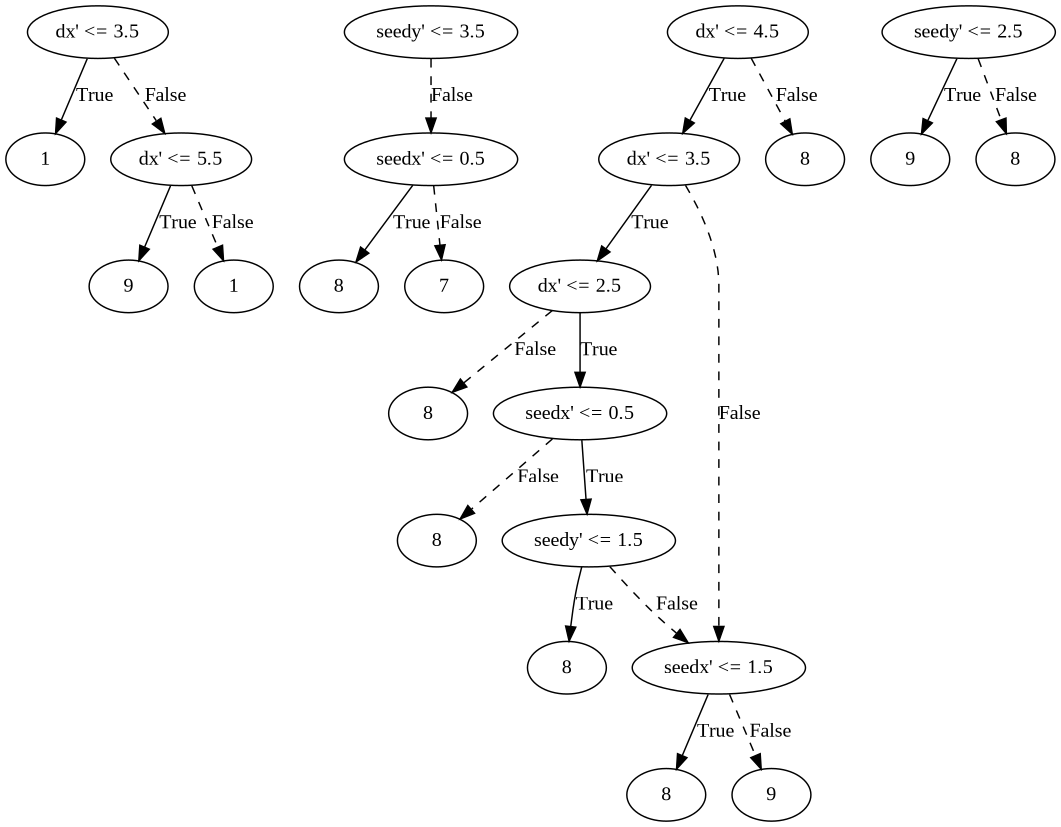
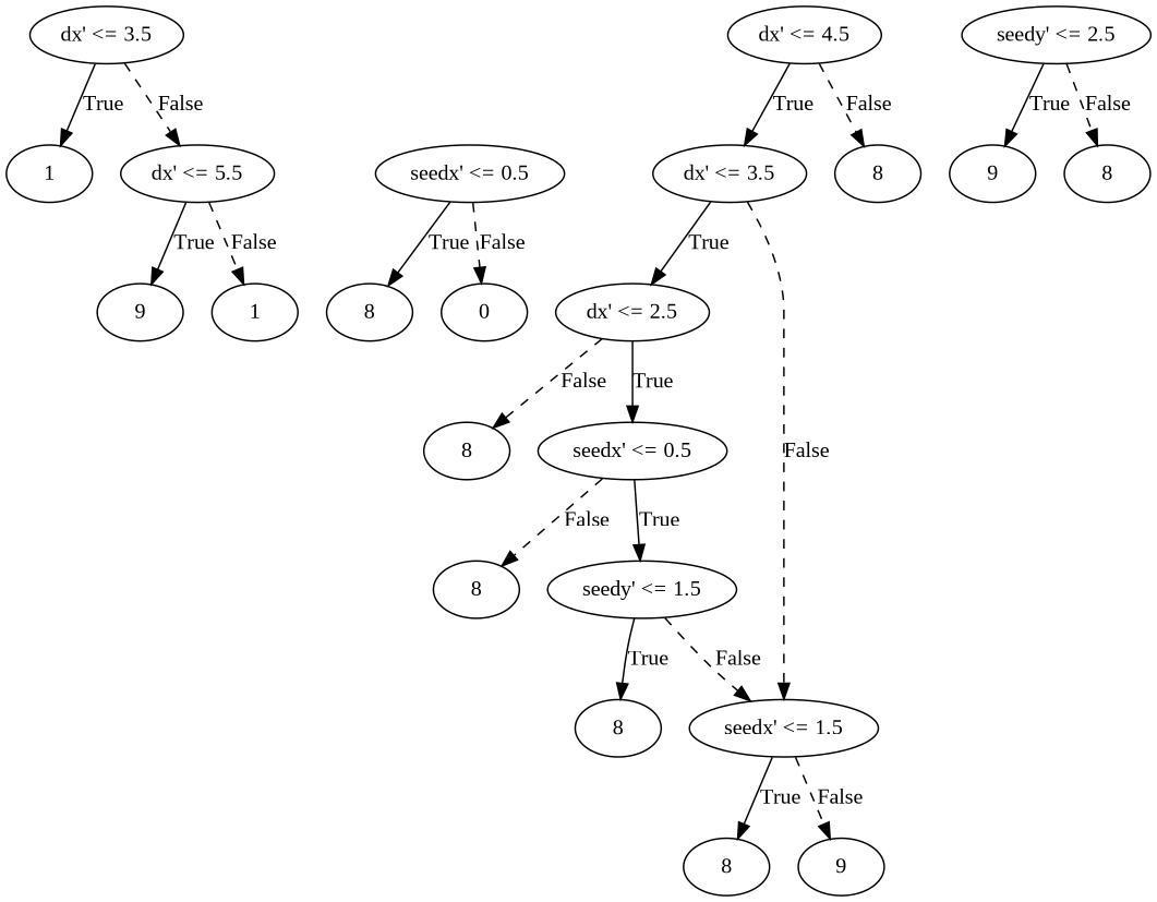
  digraph {
    fontname="Liberation Serif"
    node [fontname="Liberation Serif"]
    edge [fontname="Liberation Serif" style=dashed]
    n1 [label="dx' <= 3.5"]
    n2 [label=1]
    n3 [label="dx' <= 5.5"]
-   n4 [label="seedy' <= 3.5"]
    n5 [label="seedx' <= 0.5"]
    n6 [label=9]
    n7 [label=1]
    n8 [label="dx' <= 4.5"]
    n9 [label="dx' <= 3.5"]
    n10 [label=8]
    n11 [label=8]
-   n12 [label=7]
+   n12 [label=0]
    n13 [label="dx' <= 2.5"]
    n14 [label="seedx' <= 1.5"]
    n15 [label="seedx' <= 0.5"]
    n16 [label=8]
    n17 [label=8]
    n18 [label=9]
    n19 [label="seedy' <= 1.5"]
    n20 [label=8]
    n21 [label=8]
    n22 [label="seedy' <= 2.5"]
    n23 [label=9]
    n24 [label=8]
    n1 -> n2 [label=True style=""]
    n1 -> n3 [label=False]
    n3 -> n6 [label=True style=""]
    n3 -> n7 [label=False]
-   n4 -> n5 [label=False]
    n5 -> n11 [label=True style=""]
    n5 -> n12 [label=False]
    n8 -> n9 [label=True style=""]
    n8 -> n10 [label=False]
    n9 -> n13 [label=True style=""]
    n9 -> n14 [label=False]
    n13 -> n15 [label=True style=""]
    n13 -> n16 [label=False]
    n14 -> n17 [label=True style=""]
    n14 -> n18 [label=False]
    n15 -> n19 [label=True style=""]
    n15 -> n20 [label=False]
    n19 -> n14 [label=False]
    n19 -> n21 [label=True style=""]
    n22 -> n23 [label=True style=""]
    n22 -> n24 [label=False]
  }
